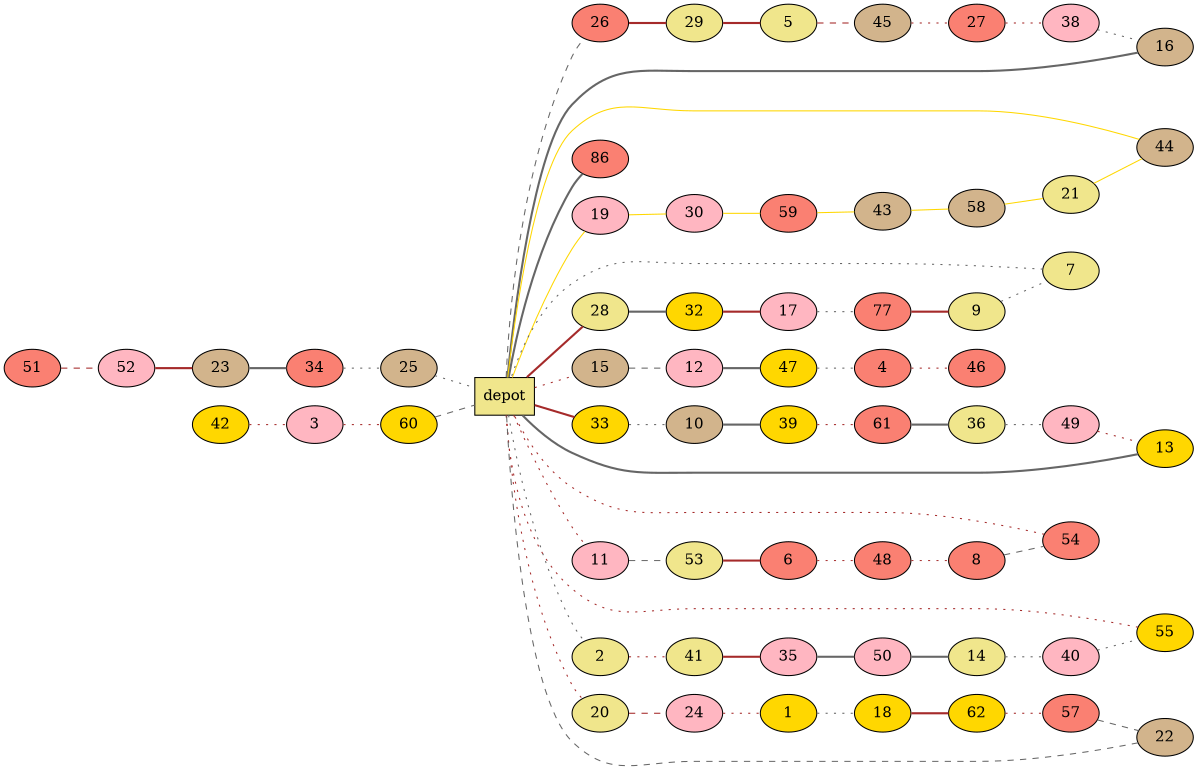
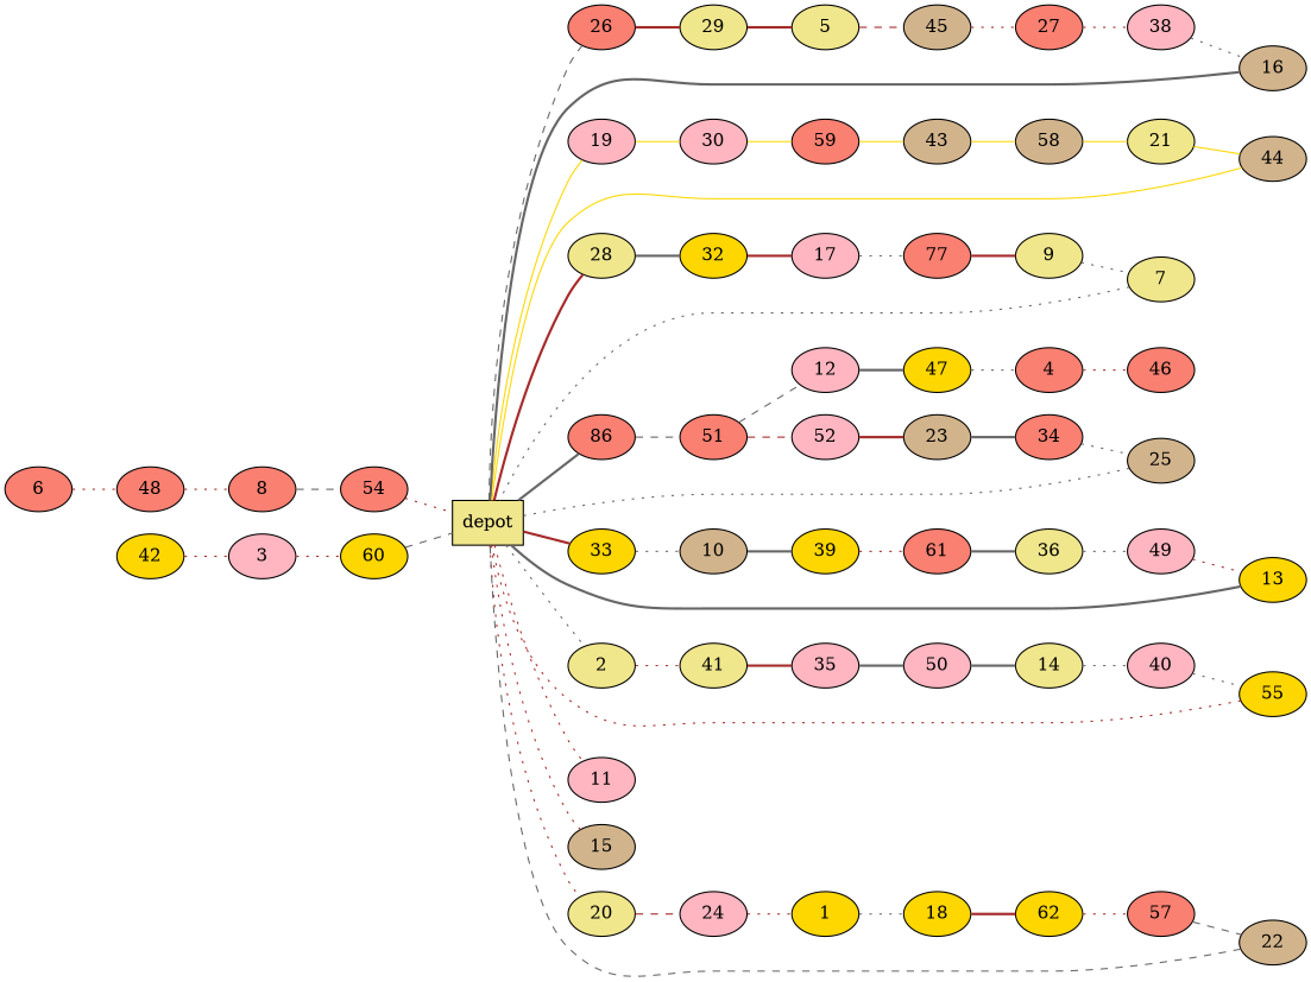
  graph {
    rankdir=LR
    node [fillcolor=salmon shape=ellipse style=filled]
    edge [color=gray40 style=dotted]
    n1 [fillcolor=khaki label=depot shape=box]
    26
    19 [fillcolor=lightpink]
    28 [fillcolor=khaki]
    n5 [label=86]
    33 [fillcolor=gold]
    2 [fillcolor=khaki]
    11 [fillcolor=lightpink]
    15 [fillcolor=tan]
    20 [fillcolor=khaki]
    29 [fillcolor=khaki]
    30 [fillcolor=lightpink]
    32 [fillcolor=gold]
    51
    10 [fillcolor=tan]
    41 [fillcolor=khaki]
-   53 [fillcolor=khaki]
    12 [fillcolor=lightpink]
    24 [fillcolor=lightpink]
    5 [fillcolor=khaki]
    45 [fillcolor=tan]
    27
    38 [fillcolor=lightpink]
    16 [fillcolor=tan]
    59
    43 [fillcolor=tan]
    58 [fillcolor=tan]
    21 [fillcolor=khaki]
    44 [fillcolor=tan]
    17 [fillcolor=lightpink]
    n31 [label=77]
    9 [fillcolor=khaki]
    7 [fillcolor=khaki]
    52 [fillcolor=lightpink]
    23 [fillcolor=tan]
    34
    25 [fillcolor=tan]
    39 [fillcolor=gold]
    61
    36 [fillcolor=khaki]
    49 [fillcolor=lightpink]
    13 [fillcolor=gold]
    35 [fillcolor=lightpink]
    50 [fillcolor=lightpink]
    14 [fillcolor=khaki]
    40 [fillcolor=lightpink]
    55 [fillcolor=gold]
    6
    48
    8
    54
    47 [fillcolor=gold]
    4
    46
    42 [fillcolor=gold]
    3 [fillcolor=lightpink]
    60 [fillcolor=gold]
    1 [fillcolor=gold]
    18 [fillcolor=gold]
    62 [fillcolor=gold]
    57
    22 [fillcolor=tan]
    n1 -- 26 [style=dashed]
    n1 -- 19 [color=gold style=""]
    n1 -- 28 [color=brown style=bold]
    n1 -- n5 [style=bold]
    n1 -- 33 [color=brown style=bold]
    n1 -- 2
    n1 -- 11 [color=brown]
    n1 -- 15 [color=brown]
    n1 -- 20 [color=brown]
    26 -- 29 [color=brown style=bold]
    19 -- 30 [color=gold style=""]
    28 -- 32 [style=bold]
+   n5 -- 51 [style=dashed]
    33 -- 10
    2 -- 41 [color=brown]
-   11 -- 53 [style=dashed]
-   15 -- 12 [style=dashed]
+   51 -- 12 [style=dashed]
    20 -- 24 [color=brown style=dashed]
    29 -- 5 [color=brown style=bold]
    30 -- 59 [color=gold style=""]
    32 -- 17 [color=brown style=bold]
    51 -- 52 [color=brown style=dashed]
    10 -- 39 [style=bold]
    41 -- 35 [color=brown style=bold]
-   53 -- 6 [color=brown style=bold]
    12 -- 47 [style=bold]
    24 -- 1 [color=brown]
    5 -- 45 [color=brown style=dashed]
    45 -- 27 [color=brown]
    27 -- 38 [color=brown]
    38 -- 16
    16 -- n1 [style=bold]
    59 -- 43 [color=gold style=""]
    43 -- 58 [color=gold style=""]
    58 -- 21 [color=gold style=""]
    21 -- 44 [color=gold style=""]
    44 -- n1 [color=gold style=""]
    17 -- n31
    n31 -- 9 [color=brown style=bold]
    9 -- 7
    7 -- n1
    52 -- 23 [color=brown style=bold]
    23 -- 34 [style=bold]
    34 -- 25
    25 -- n1
    39 -- 61 [color=brown]
    61 -- 36 [style=bold]
    36 -- 49
    49 -- 13 [color=brown]
    13 -- n1 [style=bold]
    35 -- 50 [style=bold]
    50 -- 14 [style=bold]
    14 -- 40
    40 -- 55
    55 -- n1 [color=brown]
    6 -- 48 [color=brown]
    48 -- 8 [color=brown]
    8 -- 54 [style=dashed]
    54 -- n1 [color=brown]
    47 -- 4
    4 -- 46 [color=brown]
    42 -- 3 [color=brown]
    3 -- 60 [color=brown]
    60 -- n1 [style=dashed]
    1 -- 18
    18 -- 62 [color=brown style=bold]
    62 -- 57 [color=brown]
    57 -- 22 [style=dashed]
    22 -- n1 [style=dashed]
  }
